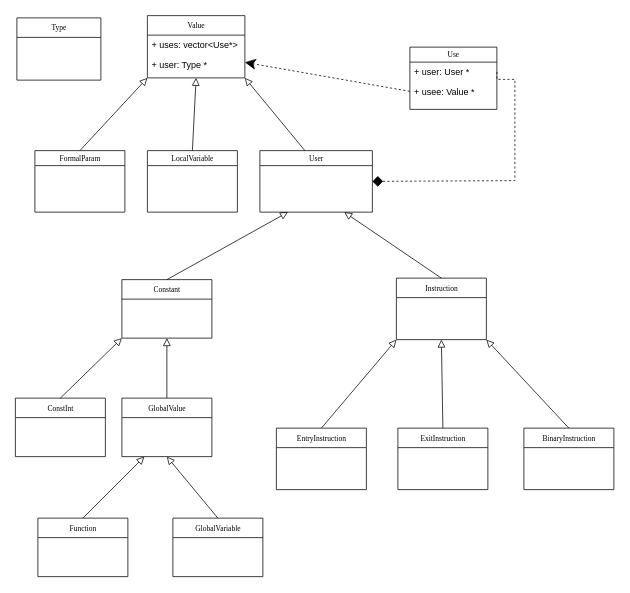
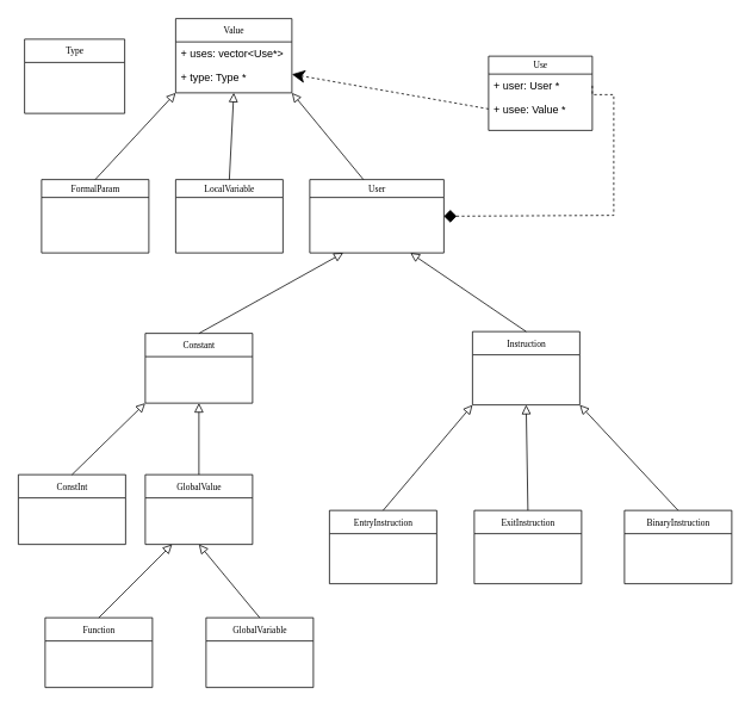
  <mxCell id="0" />
  <mxCell id="1" parent="0" />
  <mxCell id="2" value="User" style="swimlane;html=1;fontStyle=0;childLayout=stackLayout;horizontal=1;startSize=20;fillColor=none;horizontalStack=0;resizeParent=1;resizeLast=0;collapsible=1;marginBottom=0;swimlaneFillColor=#ffffff;rounded=0;shadow=0;comic=0;labelBackgroundColor=none;strokeWidth=1;fontFamily=Verdana;fontSize=10;align=center;" parent="1" vertex="1"><mxGeometry x="346" y="200" width="150" height="82" as="geometry" /></mxCell>
  <mxCell id="3" value="" style="endArrow=block;startArrow=none;endFill=0;startFill=0;endSize=8;html=1;verticalAlign=bottom;labelBackgroundColor=none;rounded=0;entryX=1;entryY=1;entryDx=0;entryDy=0;" edge="1" parent="2" target="4"><mxGeometry width="160" relative="1" as="geometry"><mxPoint x="60" as="sourcePoint" /><mxPoint x="220" as="targetPoint" /></mxGeometry></mxCell>
  <mxCell id="4" value="Value" style="swimlane;html=1;fontStyle=0;childLayout=stackLayout;horizontal=1;startSize=26;fillColor=none;horizontalStack=0;resizeParent=1;resizeLast=0;collapsible=1;marginBottom=0;swimlaneFillColor=#ffffff;rounded=0;shadow=0;comic=0;labelBackgroundColor=none;strokeWidth=1;fontFamily=Verdana;fontSize=10;align=center;" parent="1" vertex="1"><mxGeometry x="196" y="20" width="130" height="83" as="geometry" /></mxCell>
  <mxCell id="5" value="+ uses: vector&amp;lt;Use*&amp;gt;" style="text;strokeColor=none;fillColor=none;align=left;verticalAlign=top;spacingLeft=4;spacingRight=4;overflow=hidden;rotatable=0;points=[[0,0.5],[1,0.5]];portConstraint=eastwest;whiteSpace=wrap;html=1;" vertex="1" parent="4"><mxGeometry y="26" width="130" height="26" as="geometry" /></mxCell>
- <mxCell id="6" value="+ user: Type *" style="text;strokeColor=none;fillColor=none;align=left;verticalAlign=top;spacingLeft=4;spacingRight=4;overflow=hidden;rotatable=0;points=[[0,0.5],[1,0.5]];portConstraint=eastwest;whiteSpace=wrap;html=1;" vertex="1" parent="4"><mxGeometry y="52" width="130" height="26" as="geometry" /></mxCell>
+ <mxCell id="6" value="+ type: Type *" style="text;strokeColor=none;fillColor=none;align=left;verticalAlign=top;spacingLeft=4;spacingRight=4;overflow=hidden;rotatable=0;points=[[0,0.5],[1,0.5]];portConstraint=eastwest;whiteSpace=wrap;html=1;" vertex="1" parent="4"><mxGeometry y="52" width="130" height="26" as="geometry" /></mxCell>
  <mxCell id="7" value="Constant" style="swimlane;html=1;fontStyle=0;childLayout=stackLayout;horizontal=1;startSize=26;fillColor=none;horizontalStack=0;resizeParent=1;resizeLast=0;collapsible=1;marginBottom=0;swimlaneFillColor=#ffffff;rounded=0;shadow=0;comic=0;labelBackgroundColor=none;strokeWidth=1;fontFamily=Verdana;fontSize=10;align=center;" vertex="1" parent="1"><mxGeometry x="162" y="372" width="120" height="78" as="geometry" /></mxCell>
  <mxCell id="8" value="" style="endArrow=block;startArrow=none;endFill=0;startFill=0;endSize=8;html=1;verticalAlign=bottom;labelBackgroundColor=none;rounded=0;entryX=0.25;entryY=1;entryDx=0;entryDy=0;" edge="1" parent="7" target="2"><mxGeometry width="160" relative="1" as="geometry"><mxPoint x="60" as="sourcePoint" /><mxPoint x="220" as="targetPoint" /></mxGeometry></mxCell>
  <mxCell id="9" value="Instruction" style="swimlane;html=1;fontStyle=0;childLayout=stackLayout;horizontal=1;startSize=26;fillColor=none;horizontalStack=0;resizeParent=1;resizeLast=0;collapsible=1;marginBottom=0;swimlaneFillColor=#ffffff;rounded=0;shadow=0;comic=0;labelBackgroundColor=none;strokeWidth=1;fontFamily=Verdana;fontSize=10;align=center;" vertex="1" parent="1"><mxGeometry x="528" y="370" width="120" height="82" as="geometry" /></mxCell>
  <mxCell id="10" value="" style="endArrow=block;startArrow=none;endFill=0;startFill=0;endSize=8;html=1;verticalAlign=bottom;labelBackgroundColor=none;rounded=0;entryX=0.75;entryY=1;entryDx=0;entryDy=0;" edge="1" parent="9" target="2"><mxGeometry width="160" relative="1" as="geometry"><mxPoint x="60" as="sourcePoint" /><mxPoint x="-80" y="-50" as="targetPoint" /></mxGeometry></mxCell>
  <mxCell id="11" value="EntryInstruction" style="swimlane;html=1;fontStyle=0;childLayout=stackLayout;horizontal=1;startSize=26;fillColor=none;horizontalStack=0;resizeParent=1;resizeLast=0;collapsible=1;marginBottom=0;swimlaneFillColor=#ffffff;rounded=0;shadow=0;comic=0;labelBackgroundColor=none;strokeWidth=1;fontFamily=Verdana;fontSize=10;align=center;" vertex="1" parent="1"><mxGeometry x="368" y="570" width="120" height="82" as="geometry" /></mxCell>
  <mxCell id="12" value="" style="endArrow=block;startArrow=none;endFill=0;startFill=0;endSize=8;html=1;verticalAlign=bottom;labelBackgroundColor=none;rounded=0;entryX=0;entryY=1;entryDx=0;entryDy=0;" edge="1" parent="11" target="9"><mxGeometry width="160" relative="1" as="geometry"><mxPoint x="60" as="sourcePoint" /><mxPoint x="140" y="-140" as="targetPoint" /></mxGeometry></mxCell>
  <mxCell id="13" value="ExitInstruction" style="swimlane;html=1;fontStyle=0;childLayout=stackLayout;horizontal=1;startSize=26;fillColor=none;horizontalStack=0;resizeParent=1;resizeLast=0;collapsible=1;marginBottom=0;swimlaneFillColor=#ffffff;rounded=0;shadow=0;comic=0;labelBackgroundColor=none;strokeWidth=1;fontFamily=Verdana;fontSize=10;align=center;" vertex="1" parent="1"><mxGeometry x="530" y="570" width="120" height="82" as="geometry" /></mxCell>
  <mxCell id="14" value="" style="endArrow=block;startArrow=none;endFill=0;startFill=0;endSize=8;html=1;verticalAlign=bottom;labelBackgroundColor=none;rounded=0;entryX=0.5;entryY=1;entryDx=0;entryDy=0;" edge="1" parent="13" target="9"><mxGeometry width="160" relative="1" as="geometry"><mxPoint x="60" as="sourcePoint" /><mxPoint x="130" y="-120" as="targetPoint" /></mxGeometry></mxCell>
  <mxCell id="15" value="BinaryInstruction" style="swimlane;html=1;fontStyle=0;childLayout=stackLayout;horizontal=1;startSize=26;fillColor=none;horizontalStack=0;resizeParent=1;resizeLast=0;collapsible=1;marginBottom=0;swimlaneFillColor=#ffffff;rounded=0;shadow=0;comic=0;labelBackgroundColor=none;strokeWidth=1;fontFamily=Verdana;fontSize=10;align=center;" vertex="1" parent="1"><mxGeometry x="698" y="570" width="120" height="82" as="geometry" /></mxCell>
  <mxCell id="16" value="" style="endArrow=block;startArrow=none;endFill=0;startFill=0;endSize=8;html=1;verticalAlign=bottom;labelBackgroundColor=none;rounded=0;entryX=1;entryY=1;entryDx=0;entryDy=0;" edge="1" parent="15" target="9"><mxGeometry width="160" relative="1" as="geometry"><mxPoint x="60" as="sourcePoint" /><mxPoint x="-200" y="-120" as="targetPoint" /></mxGeometry></mxCell>
  <mxCell id="17" value="GlobalValue" style="swimlane;html=1;fontStyle=0;childLayout=stackLayout;horizontal=1;startSize=26;fillColor=none;horizontalStack=0;resizeParent=1;resizeLast=0;collapsible=1;marginBottom=0;swimlaneFillColor=#ffffff;rounded=0;shadow=0;comic=0;labelBackgroundColor=none;strokeWidth=1;fontFamily=Verdana;fontSize=10;align=center;" vertex="1" parent="1"><mxGeometry x="162" y="530" width="120" height="78" as="geometry" /></mxCell>
  <mxCell id="18" value="" style="endArrow=block;startArrow=none;endFill=0;startFill=0;endSize=8;html=1;verticalAlign=bottom;labelBackgroundColor=none;rounded=0;entryX=0.5;entryY=1;entryDx=0;entryDy=0;" edge="1" parent="17" target="7"><mxGeometry width="160" relative="1" as="geometry"><mxPoint x="60" as="sourcePoint" /><mxPoint x="220" as="targetPoint" /></mxGeometry></mxCell>
  <mxCell id="19" value="Function" style="swimlane;html=1;fontStyle=0;childLayout=stackLayout;horizontal=1;startSize=26;fillColor=none;horizontalStack=0;resizeParent=1;resizeLast=0;collapsible=1;marginBottom=0;swimlaneFillColor=#ffffff;rounded=0;shadow=0;comic=0;labelBackgroundColor=none;strokeWidth=1;fontFamily=Verdana;fontSize=10;align=center;" vertex="1" parent="1"><mxGeometry x="50" y="690" width="120" height="78" as="geometry" /></mxCell>
  <mxCell id="20" value="" style="endArrow=block;startArrow=none;endFill=0;startFill=0;endSize=8;html=1;verticalAlign=bottom;labelBackgroundColor=none;rounded=0;entryX=0.25;entryY=1;entryDx=0;entryDy=0;" edge="1" parent="19" target="17"><mxGeometry width="160" relative="1" as="geometry"><mxPoint x="60" as="sourcePoint" /><mxPoint x="150" y="-90" as="targetPoint" /></mxGeometry></mxCell>
  <mxCell id="21" value="GlobalVariable" style="swimlane;html=1;fontStyle=0;childLayout=stackLayout;horizontal=1;startSize=26;fillColor=none;horizontalStack=0;resizeParent=1;resizeLast=0;collapsible=1;marginBottom=0;swimlaneFillColor=#ffffff;rounded=0;shadow=0;comic=0;labelBackgroundColor=none;strokeWidth=1;fontFamily=Verdana;fontSize=10;align=center;" vertex="1" parent="1"><mxGeometry x="230" y="690" width="120" height="78" as="geometry" /></mxCell>
  <mxCell id="22" value="" style="endArrow=block;startArrow=none;endFill=0;startFill=0;endSize=8;html=1;verticalAlign=bottom;labelBackgroundColor=none;rounded=0;entryX=0.5;entryY=1;entryDx=0;entryDy=0;" edge="1" parent="21" target="17"><mxGeometry width="160" relative="1" as="geometry"><mxPoint x="60" as="sourcePoint" /><mxPoint x="-30" y="-100" as="targetPoint" /></mxGeometry></mxCell>
  <mxCell id="23" value="ConstInt" style="swimlane;html=1;fontStyle=0;childLayout=stackLayout;horizontal=1;startSize=26;fillColor=none;horizontalStack=0;resizeParent=1;resizeLast=0;collapsible=1;marginBottom=0;swimlaneFillColor=#ffffff;rounded=0;shadow=0;comic=0;labelBackgroundColor=none;strokeWidth=1;fontFamily=Verdana;fontSize=10;align=center;" vertex="1" parent="1"><mxGeometry x="20" y="530" width="120" height="78" as="geometry" /></mxCell>
  <mxCell id="24" value="" style="endArrow=block;startArrow=none;endFill=0;startFill=0;endSize=8;html=1;verticalAlign=bottom;labelBackgroundColor=none;rounded=0;entryX=0;entryY=1;entryDx=0;entryDy=0;" edge="1" parent="23" target="7"><mxGeometry width="160" relative="1" as="geometry"><mxPoint x="60" as="sourcePoint" /><mxPoint x="220" as="targetPoint" /></mxGeometry></mxCell>
  <mxCell id="25" value="LocalVariable" style="swimlane;html=1;fontStyle=0;childLayout=stackLayout;horizontal=1;startSize=20;fillColor=none;horizontalStack=0;resizeParent=1;resizeLast=0;collapsible=1;marginBottom=0;swimlaneFillColor=#ffffff;rounded=0;shadow=0;comic=0;labelBackgroundColor=none;strokeWidth=1;fontFamily=Verdana;fontSize=10;align=center;" vertex="1" parent="1"><mxGeometry x="196" y="200" width="120" height="82" as="geometry" /></mxCell>
  <mxCell id="26" value="" style="endArrow=block;startArrow=none;endFill=0;startFill=0;endSize=8;html=1;verticalAlign=bottom;labelBackgroundColor=none;rounded=0;entryX=0.5;entryY=1;entryDx=0;entryDy=0;" edge="1" parent="25" target="4"><mxGeometry width="160" relative="1" as="geometry"><mxPoint x="60" as="sourcePoint" /><mxPoint x="220" as="targetPoint" /></mxGeometry></mxCell>
  <mxCell id="27" value="FormalParam" style="swimlane;html=1;fontStyle=0;childLayout=stackLayout;horizontal=1;startSize=20;fillColor=none;horizontalStack=0;resizeParent=1;resizeLast=0;collapsible=1;marginBottom=0;swimlaneFillColor=#ffffff;rounded=0;shadow=0;comic=0;labelBackgroundColor=none;strokeWidth=1;fontFamily=Verdana;fontSize=10;align=center;" vertex="1" parent="1"><mxGeometry x="46" y="200" width="120" height="82" as="geometry" /></mxCell>
  <mxCell id="28" value="" style="endArrow=block;startArrow=none;endFill=0;startFill=0;endSize=8;html=1;verticalAlign=bottom;labelBackgroundColor=none;rounded=0;entryX=0;entryY=1;entryDx=0;entryDy=0;" edge="1" parent="27" target="4"><mxGeometry width="160" relative="1" as="geometry"><mxPoint x="60" as="sourcePoint" /><mxPoint x="220" as="targetPoint" /></mxGeometry></mxCell>
- <mxCell id="29" value="Type" style="swimlane;html=1;fontStyle=0;childLayout=stackLayout;horizontal=1;startSize=26;fillColor=none;horizontalStack=0;resizeParent=1;resizeLast=0;collapsible=1;marginBottom=0;swimlaneFillColor=#ffffff;rounded=0;shadow=0;comic=0;labelBackgroundColor=none;strokeWidth=1;fontFamily=Verdana;fontSize=10;align=center;" vertex="1" parent="1"><mxGeometry x="22" y="23" width="112" height="83" as="geometry" /></mxCell>
+ <mxCell id="29" value="Type" style="swimlane;html=1;fontStyle=0;childLayout=stackLayout;horizontal=1;startSize=26;fillColor=none;horizontalStack=0;resizeParent=1;resizeLast=0;collapsible=1;marginBottom=0;swimlaneFillColor=#ffffff;rounded=0;shadow=0;comic=0;labelBackgroundColor=none;strokeWidth=1;fontFamily=Verdana;fontSize=10;align=center;" vertex="1" parent="1"><mxGeometry x="27" y="43" width="112" height="83" as="geometry" /></mxCell>
  <mxCell id="30" value="Use" style="swimlane;html=1;fontStyle=0;childLayout=stackLayout;horizontal=1;startSize=20;fillColor=none;horizontalStack=0;resizeParent=1;resizeLast=0;collapsible=1;marginBottom=0;swimlaneFillColor=#ffffff;rounded=0;shadow=0;comic=0;labelBackgroundColor=none;strokeWidth=1;fontFamily=Verdana;fontSize=10;align=center;" vertex="1" parent="1"><mxGeometry x="546" y="62" width="116" height="83" as="geometry" /></mxCell>
  <mxCell id="31" value="+ user: User *" style="text;strokeColor=none;fillColor=none;align=left;verticalAlign=top;spacingLeft=4;spacingRight=4;overflow=hidden;rotatable=0;points=[[0,0.5],[1,0.5]];portConstraint=eastwest;whiteSpace=wrap;html=1;" vertex="1" parent="30"><mxGeometry y="20" width="116" height="26" as="geometry" /></mxCell>
  <mxCell id="32" value="+ usee: Value *" style="text;strokeColor=none;fillColor=none;align=left;verticalAlign=top;spacingLeft=4;spacingRight=4;overflow=hidden;rotatable=0;points=[[0,0.5],[1,0.5]];portConstraint=eastwest;whiteSpace=wrap;html=1;" vertex="1" parent="30"><mxGeometry y="46" width="116" height="26" as="geometry" /></mxCell>
  <mxCell id="33" value="" style="endArrow=diamond;html=1;endSize=12;startArrow=none;startSize=14;startFill=0;align=left;verticalAlign=bottom;rounded=0;dashed=1;exitX=1;exitY=0.5;exitDx=0;exitDy=0;edgeStyle=orthogonalEdgeStyle;entryX=1;entryY=0.5;entryDx=0;entryDy=0;" edge="1" parent="1" source="31" target="2"><mxGeometry x="-0.844" y="10" relative="1" as="geometry"><mxPoint x="704" y="200" as="sourcePoint" /><mxPoint x="496" y="270" as="targetPoint" /><Array as="points"><mxPoint x="686" y="105" /><mxPoint x="686" y="240" /></Array><mxPoint as="offset" /></mxGeometry></mxCell>
  <mxCell id="34" value="" style="endArrow=classic;html=1;endSize=12;startArrow=none;startSize=14;startFill=0;align=left;verticalAlign=bottom;rounded=0;dashed=1;entryX=1;entryY=0.75;entryDx=0;entryDy=0;exitX=0;exitY=0.5;exitDx=0;exitDy=0;" edge="1" parent="1" source="32" target="4"><mxGeometry x="-0.844" y="10" relative="1" as="geometry"><mxPoint x="644" y="113" as="sourcePoint" /><mxPoint x="316" y="70" as="targetPoint" /><mxPoint as="offset" /></mxGeometry></mxCell>
